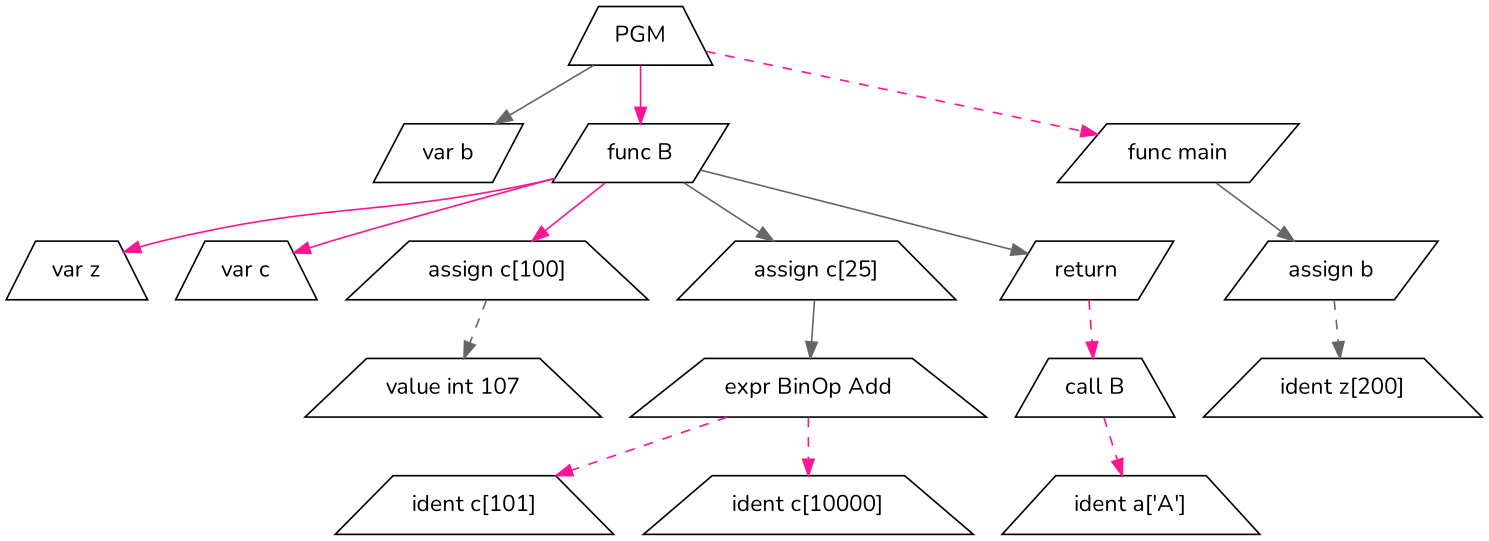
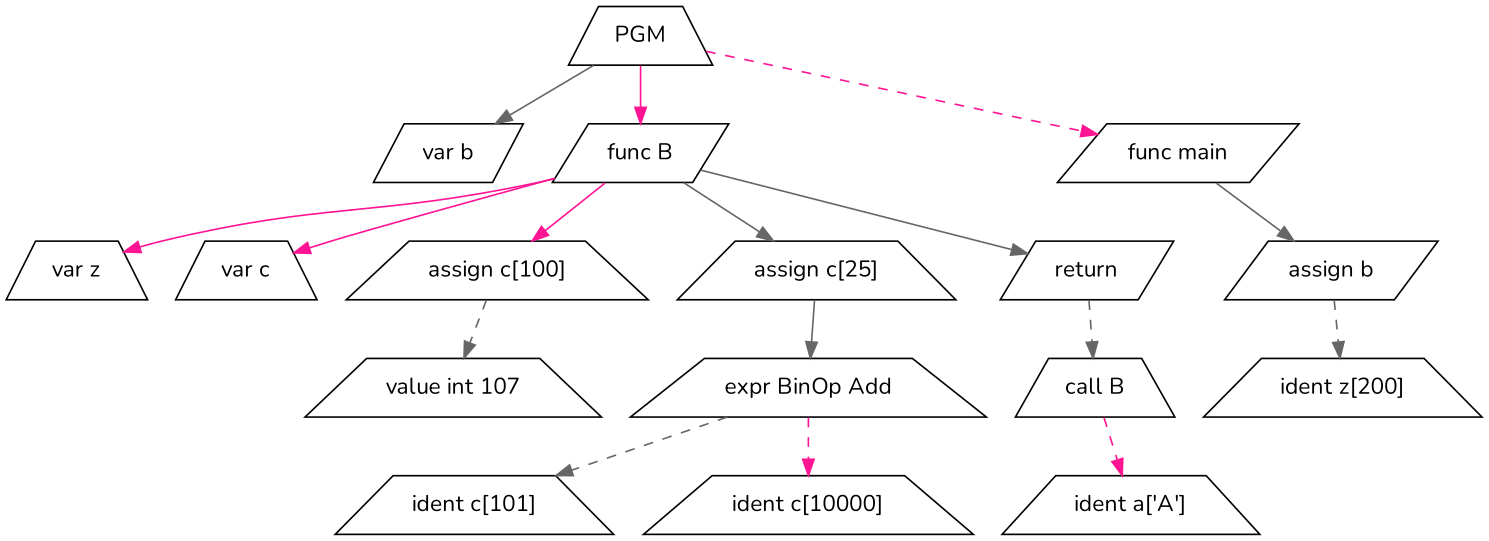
  digraph {
    fontname=Nunito
    node [fontname=Nunito shape=trapezium]
    edge [color=gray40 fontname=Nunito style=solid]
    n1 [label=PGM]
    n2 [label="var b" shape=parallelogram]
    n3 [label="func B" shape=parallelogram]
    n4 [label="func main" shape=parallelogram]
    n5 [label="var z"]
    n6 [label="var c"]
    n7 [label="assign c[100]"]
    n8 [label="assign c[25]"]
    n9 [label=return shape=parallelogram]
    n10 [label="assign b" shape=parallelogram]
    n11 [label="value int 107"]
    n12 [label="expr BinOp Add"]
    n13 [label="call B"]
    n14 [label="ident c[101]"]
    n15 [label="ident c[10000]"]
    n16 [label="ident a['A']"]
    n17 [label="ident z[200]"]
    n1 -> n2
    n1 -> n3 [color=deeppink]
    n1 -> n4 [color=deeppink style=dashed]
    n3 -> n5 [color=deeppink]
    n3 -> n6 [color=deeppink]
    n3 -> n7 [color=deeppink]
    n3 -> n8
    n3 -> n9
    n4 -> n10
    n7 -> n11 [style=dashed]
    n8 -> n12
-   n9 -> n13 [color=deeppink style=dashed]
+   n9 -> n13 [style=dashed]
    n10 -> n17 [style=dashed]
-   n12 -> n14 [color=deeppink style=dashed]
+   n12 -> n14 [style=dashed]
    n12 -> n15 [color=deeppink style=dashed]
    n13 -> n16 [color=deeppink style=dashed]
  }
